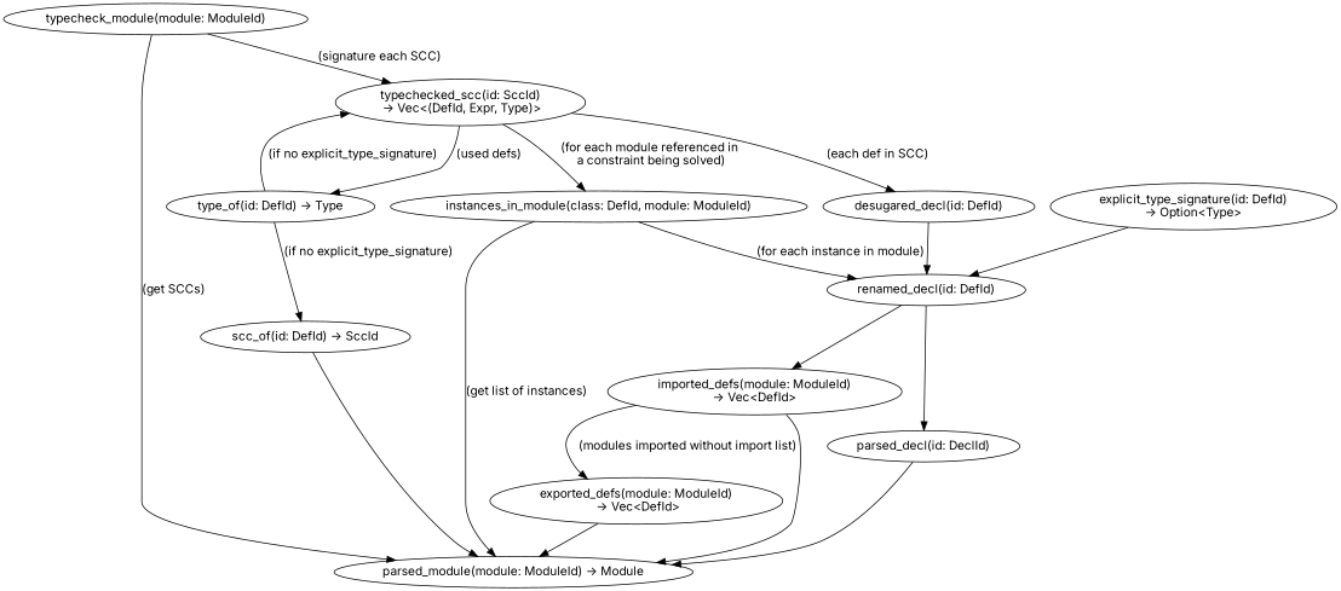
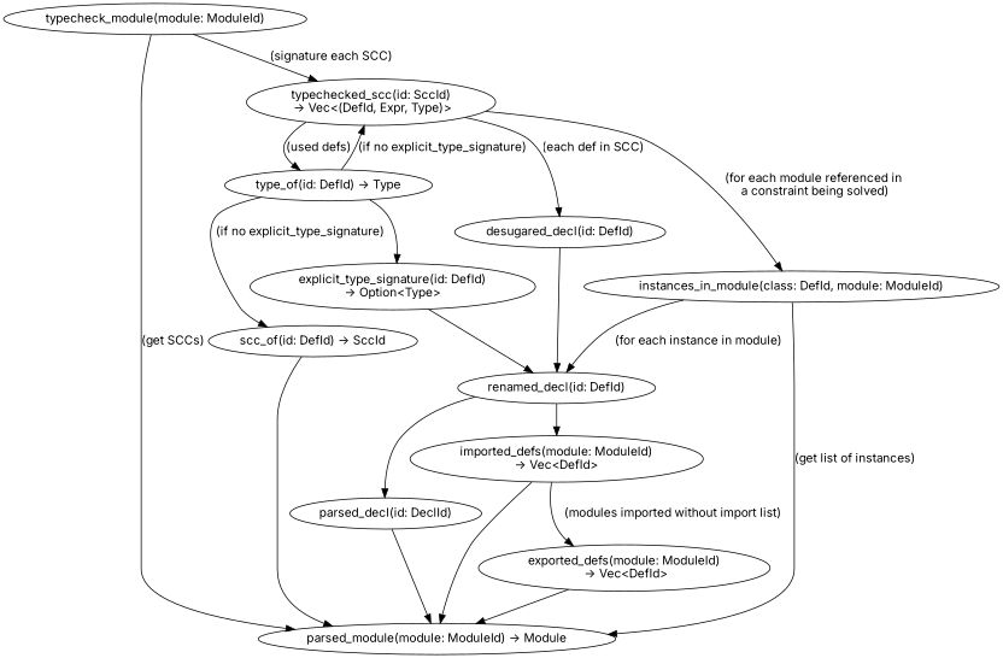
  digraph {
    fontname=Inter
    rankdir=UD
    node [fontname=Inter]
    edge [fontname=Inter]
    n1 [label="typecheck_module(module: ModuleId)"]
    n2 [label="parsed_module(module: ModuleId) -> Module"]
    n3 [label="typechecked_scc(id: SccId)\n -> Vec<(DefId, Expr, Type)>"]
    n4 [label="type_of(id: DefId) -> Type"]
    n5 [label="desugared_decl(id: DefId)"]
    n6 [label="instances_in_module(class: DefId, module: ModuleId)"]
    n7 [label="scc_of(id: DefId) -> SccId"]
    n8 [label="explicit_type_signature(id: DefId)\n-> Option<Type>"]
    n9 [label="renamed_decl(id: DefId)"]
    n10 [label="parsed_decl(id: DeclId)"]
    n11 [label="imported_defs(module: ModuleId)\n-> Vec<DefId>"]
    n12 [label="exported_defs(module: ModuleId)\n -> Vec<DefId>"]
    n1 -> n2 [label="(get SCCs)"]
    n1 -> n3 [label="(signature each SCC)"]
    n3 -> n4 [label="(used defs)"]
    n3 -> n5 [label="(each def in SCC)"]
    n3 -> n6 [label="(for each module referenced in\n a constraint being solved)"]
    n4 -> n3 [label="(if no explicit_type_signature)"]
    n4 -> n7 [label="(if no explicit_type_signature)"]
+   n4 -> n8
    n5 -> n9
    n6 -> n2 [label="(get list of instances)"]
    n6 -> n9 [label="(for each instance in module)"]
    n7 -> n2
    n8 -> n9
    n9 -> n10
    n9 -> n11
    n10 -> n2
    n11 -> n2
    n11 -> n12 [label="  (modules imported without import list)"]
    n12 -> n2
  }
